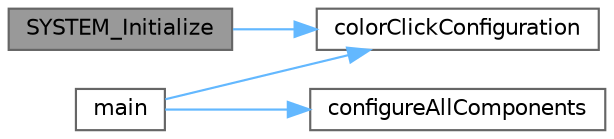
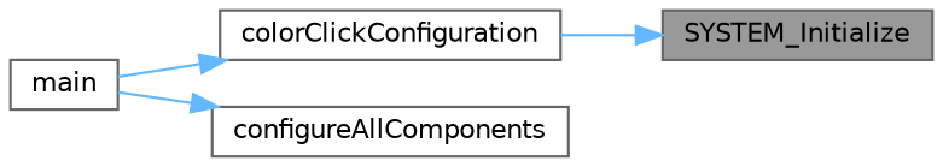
  digraph {
    rankdir=RL
    node [color=grey40 fillcolor=white fontname=Helvetica fontsize=10 shape=box style=filled]
    edge [color=steelblue1 dir=back fontname=Helvetica fontsize=10 labelfontname=Helvetica labelfontsize=10 style=solid]
    n1 [color=gray40 fillcolor=grey60 fontcolor=black height=0.2 label=SYSTEM_Initialize width=0.4]
    n2 [height=0.2 label=colorClickConfiguration width=0.4]
    n3 [height=0.2 label=main width=0.4]
    n4 [height=0.2 label=configureAllComponents width=0.4]
-   n2 -> n1
+   n1 -> n2
    n2 -> n3
    n4 -> n3
  }
